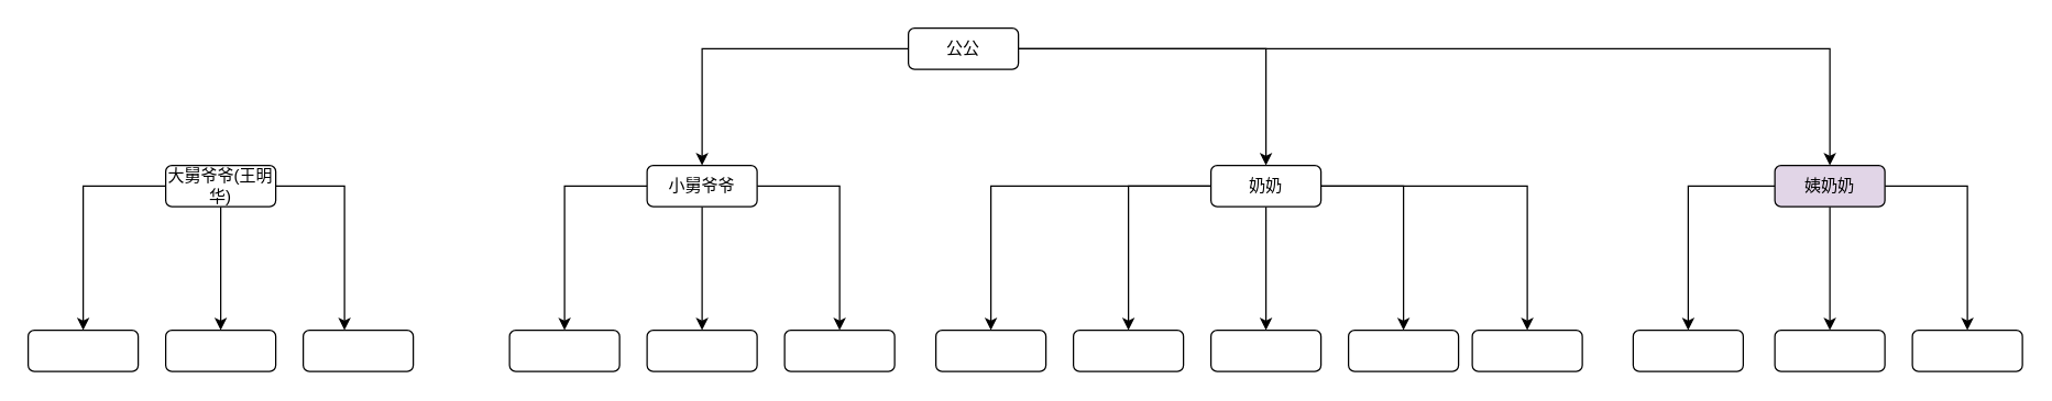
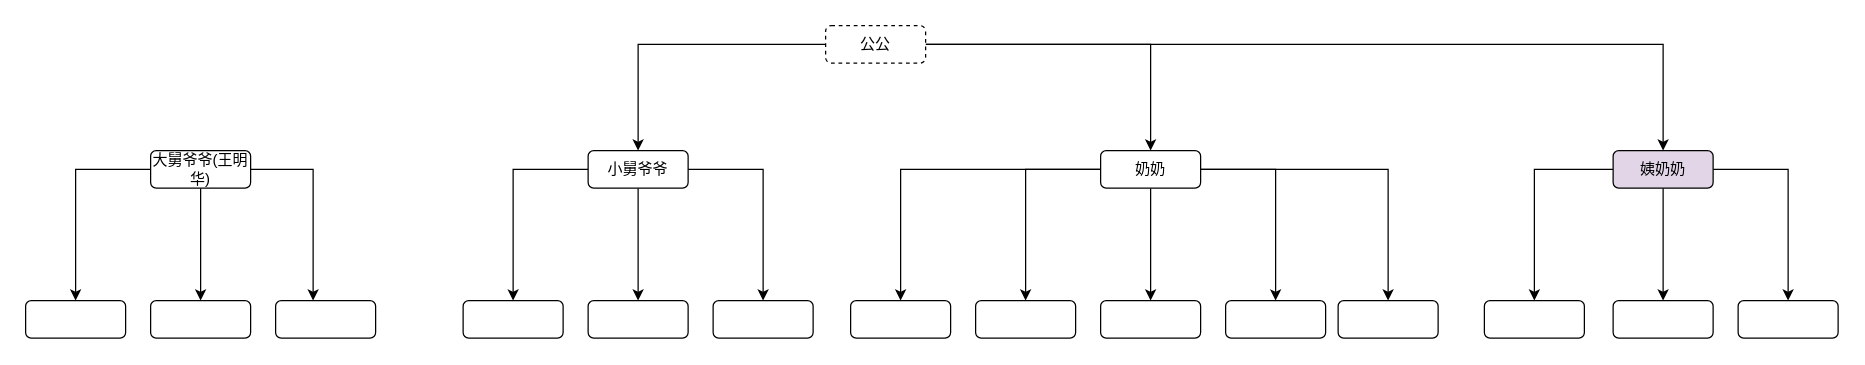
  <mxCell id="0" />
  <mxCell id="1" parent="0" />
  <mxCell id="2" value="" style="edgeStyle=orthogonalEdgeStyle;rounded=0;orthogonalLoop=1;jettySize=auto;html=1;" parent="1" source="5" target="26" edge="1"><mxGeometry relative="1" as="geometry" /></mxCell>
  <mxCell id="3" value="" style="edgeStyle=orthogonalEdgeStyle;rounded=0;orthogonalLoop=1;jettySize=auto;html=1;" parent="1" source="5" target="16" edge="1"><mxGeometry relative="1" as="geometry" /></mxCell>
  <mxCell id="4" value="" style="edgeStyle=orthogonalEdgeStyle;rounded=0;orthogonalLoop=1;jettySize=auto;html=1;" parent="1" source="5" target="20" edge="1"><mxGeometry relative="1" as="geometry" /></mxCell>
- <mxCell id="5" value="公公" style="rounded=1;whiteSpace=wrap;html=1;" parent="1" vertex="1"><mxGeometry x="660" y="20" width="80" height="30" as="geometry" /></mxCell>
+ <mxCell id="5" value="公公" style="rounded=1;whiteSpace=wrap;html=1;dashed=1;" parent="1" vertex="1"><mxGeometry x="660" y="20" width="80" height="30" as="geometry" /></mxCell>
  <mxCell id="6" value="" style="edgeStyle=orthogonalEdgeStyle;rounded=0;orthogonalLoop=1;jettySize=auto;html=1;" parent="1" source="10" target="21" edge="1"><mxGeometry relative="1" as="geometry" /></mxCell>
  <mxCell id="7" value="" style="edgeStyle=orthogonalEdgeStyle;rounded=0;orthogonalLoop=1;jettySize=auto;html=1;" parent="1" source="10" target="22" edge="1"><mxGeometry relative="1" as="geometry"><Array as="points"><mxPoint x="250" y="135" /></Array></mxGeometry></mxCell>
  <mxCell id="8" value="" style="edgeStyle=orthogonalEdgeStyle;rounded=0;orthogonalLoop=1;jettySize=auto;html=1;startArrow=none;" parent="1" source="26" target="23" edge="1"><mxGeometry relative="1" as="geometry" /></mxCell>
  <mxCell id="9" value="" style="edgeStyle=orthogonalEdgeStyle;rounded=0;orthogonalLoop=1;jettySize=auto;html=1;" parent="1" source="10" target="27" edge="1"><mxGeometry relative="1" as="geometry" /></mxCell>
  <mxCell id="10" value="大舅爷爷(王明华)" style="whiteSpace=wrap;html=1;rounded=1;" parent="1" vertex="1"><mxGeometry x="120" y="120" width="80" height="30" as="geometry" /></mxCell>
  <mxCell id="11" style="edgeStyle=orthogonalEdgeStyle;rounded=0;orthogonalLoop=1;jettySize=auto;html=1;entryX=0.5;entryY=0;entryDx=0;entryDy=0;" parent="1" source="16" target="32" edge="1"><mxGeometry relative="1" as="geometry" /></mxCell>
  <mxCell id="12" style="edgeStyle=orthogonalEdgeStyle;rounded=0;orthogonalLoop=1;jettySize=auto;html=1;entryX=0.5;entryY=0;entryDx=0;entryDy=0;" parent="1" source="16" target="30" edge="1"><mxGeometry relative="1" as="geometry" /></mxCell>
  <mxCell id="13" style="edgeStyle=orthogonalEdgeStyle;rounded=0;orthogonalLoop=1;jettySize=auto;html=1;entryX=0.5;entryY=0;entryDx=0;entryDy=0;" parent="1" source="16" target="31" edge="1"><mxGeometry relative="1" as="geometry" /></mxCell>
  <mxCell id="14" value="" style="edgeStyle=orthogonalEdgeStyle;rounded=0;orthogonalLoop=1;jettySize=auto;html=1;" parent="1" source="16" target="33" edge="1"><mxGeometry relative="1" as="geometry" /></mxCell>
  <mxCell id="15" value="" style="edgeStyle=orthogonalEdgeStyle;rounded=0;orthogonalLoop=1;jettySize=auto;html=1;" parent="1" source="16" target="34" edge="1"><mxGeometry relative="1" as="geometry" /></mxCell>
  <mxCell id="16" value="奶奶" style="whiteSpace=wrap;html=1;rounded=1;" parent="1" vertex="1"><mxGeometry x="880" y="120" width="80" height="30" as="geometry" /></mxCell>
  <mxCell id="17" value="" style="edgeStyle=orthogonalEdgeStyle;rounded=0;orthogonalLoop=1;jettySize=auto;html=1;" parent="1" source="20" target="35" edge="1"><mxGeometry relative="1" as="geometry" /></mxCell>
  <mxCell id="18" value="" style="edgeStyle=orthogonalEdgeStyle;rounded=0;orthogonalLoop=1;jettySize=auto;html=1;" parent="1" source="20" target="36" edge="1"><mxGeometry relative="1" as="geometry" /></mxCell>
  <mxCell id="19" value="" style="edgeStyle=orthogonalEdgeStyle;rounded=0;orthogonalLoop=1;jettySize=auto;html=1;" parent="1" source="20" target="37" edge="1"><mxGeometry relative="1" as="geometry" /></mxCell>
  <mxCell id="20" value="姨奶奶" style="whiteSpace=wrap;html=1;rounded=1;fillColor=#e1d5e7;" parent="1" vertex="1"><mxGeometry x="1290" y="120" width="80" height="30" as="geometry" /></mxCell>
  <mxCell id="21" value="" style="whiteSpace=wrap;html=1;rounded=1;" parent="1" vertex="1"><mxGeometry x="20" y="240" width="80" height="30" as="geometry" /></mxCell>
  <mxCell id="22" value="" style="whiteSpace=wrap;html=1;rounded=1;" parent="1" vertex="1"><mxGeometry x="220" y="240" width="80" height="30" as="geometry" /></mxCell>
  <mxCell id="23" value="" style="whiteSpace=wrap;html=1;rounded=1;" parent="1" vertex="1"><mxGeometry x="370" y="240" width="80" height="30" as="geometry" /></mxCell>
  <mxCell id="24" value="" style="edgeStyle=orthogonalEdgeStyle;rounded=0;orthogonalLoop=1;jettySize=auto;html=1;" parent="1" source="26" target="28" edge="1"><mxGeometry relative="1" as="geometry" /></mxCell>
  <mxCell id="25" value="" style="edgeStyle=orthogonalEdgeStyle;rounded=0;orthogonalLoop=1;jettySize=auto;html=1;" parent="1" source="26" target="29" edge="1"><mxGeometry relative="1" as="geometry" /></mxCell>
  <mxCell id="26" value="小舅爷爷" style="whiteSpace=wrap;html=1;rounded=1;" parent="1" vertex="1"><mxGeometry x="470" y="120" width="80" height="30" as="geometry" /></mxCell>
  <mxCell id="27" value="" style="whiteSpace=wrap;html=1;rounded=1;" parent="1" vertex="1"><mxGeometry x="120" y="240" width="80" height="30" as="geometry" /></mxCell>
  <mxCell id="28" value="" style="whiteSpace=wrap;html=1;rounded=1;" parent="1" vertex="1"><mxGeometry x="570" y="240" width="80" height="30" as="geometry" /></mxCell>
  <mxCell id="29" value="" style="whiteSpace=wrap;html=1;rounded=1;" parent="1" vertex="1"><mxGeometry x="470" y="240" width="80" height="30" as="geometry" /></mxCell>
  <mxCell id="30" value="" style="whiteSpace=wrap;html=1;rounded=1;" parent="1" vertex="1"><mxGeometry x="780" y="240" width="80" height="30" as="geometry" /></mxCell>
  <mxCell id="31" value="" style="whiteSpace=wrap;html=1;rounded=1;" parent="1" vertex="1"><mxGeometry x="680" y="240" width="80" height="30" as="geometry" /></mxCell>
  <mxCell id="32" value="" style="whiteSpace=wrap;html=1;rounded=1;" parent="1" vertex="1"><mxGeometry x="880" y="240" width="80" height="30" as="geometry" /></mxCell>
  <mxCell id="33" value="" style="whiteSpace=wrap;html=1;rounded=1;" parent="1" vertex="1"><mxGeometry x="980" y="240" width="80" height="30" as="geometry" /></mxCell>
  <mxCell id="34" value="" style="whiteSpace=wrap;html=1;rounded=1;" parent="1" vertex="1"><mxGeometry x="1070" y="240" width="80" height="30" as="geometry" /></mxCell>
  <mxCell id="35" value="" style="whiteSpace=wrap;html=1;rounded=1;" parent="1" vertex="1"><mxGeometry x="1290" y="240" width="80" height="30" as="geometry" /></mxCell>
  <mxCell id="36" value="" style="whiteSpace=wrap;html=1;rounded=1;" parent="1" vertex="1"><mxGeometry x="1187" y="240" width="80" height="30" as="geometry" /></mxCell>
  <mxCell id="37" value="" style="whiteSpace=wrap;html=1;rounded=1;" parent="1" vertex="1"><mxGeometry x="1390" y="240" width="80" height="30" as="geometry" /></mxCell>
  <mxCell id="38" style="edgeStyle=orthogonalEdgeStyle;rounded=0;orthogonalLoop=1;jettySize=auto;html=1;exitX=0.5;exitY=1;exitDx=0;exitDy=0;" parent="1" source="27" target="27" edge="1"><mxGeometry relative="1" as="geometry" /></mxCell>
